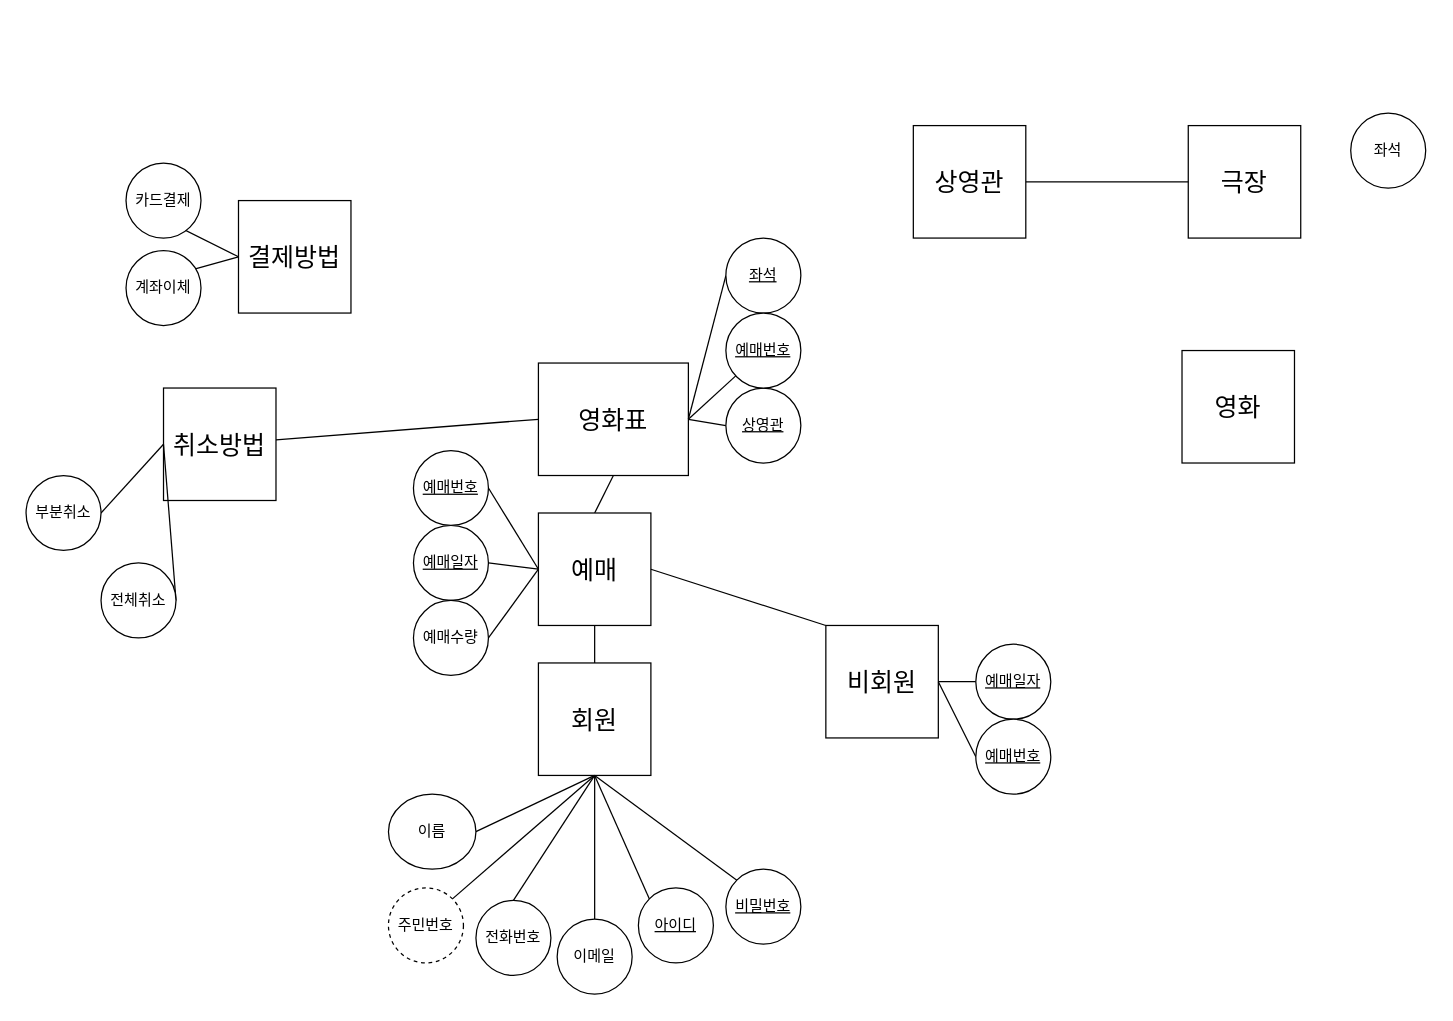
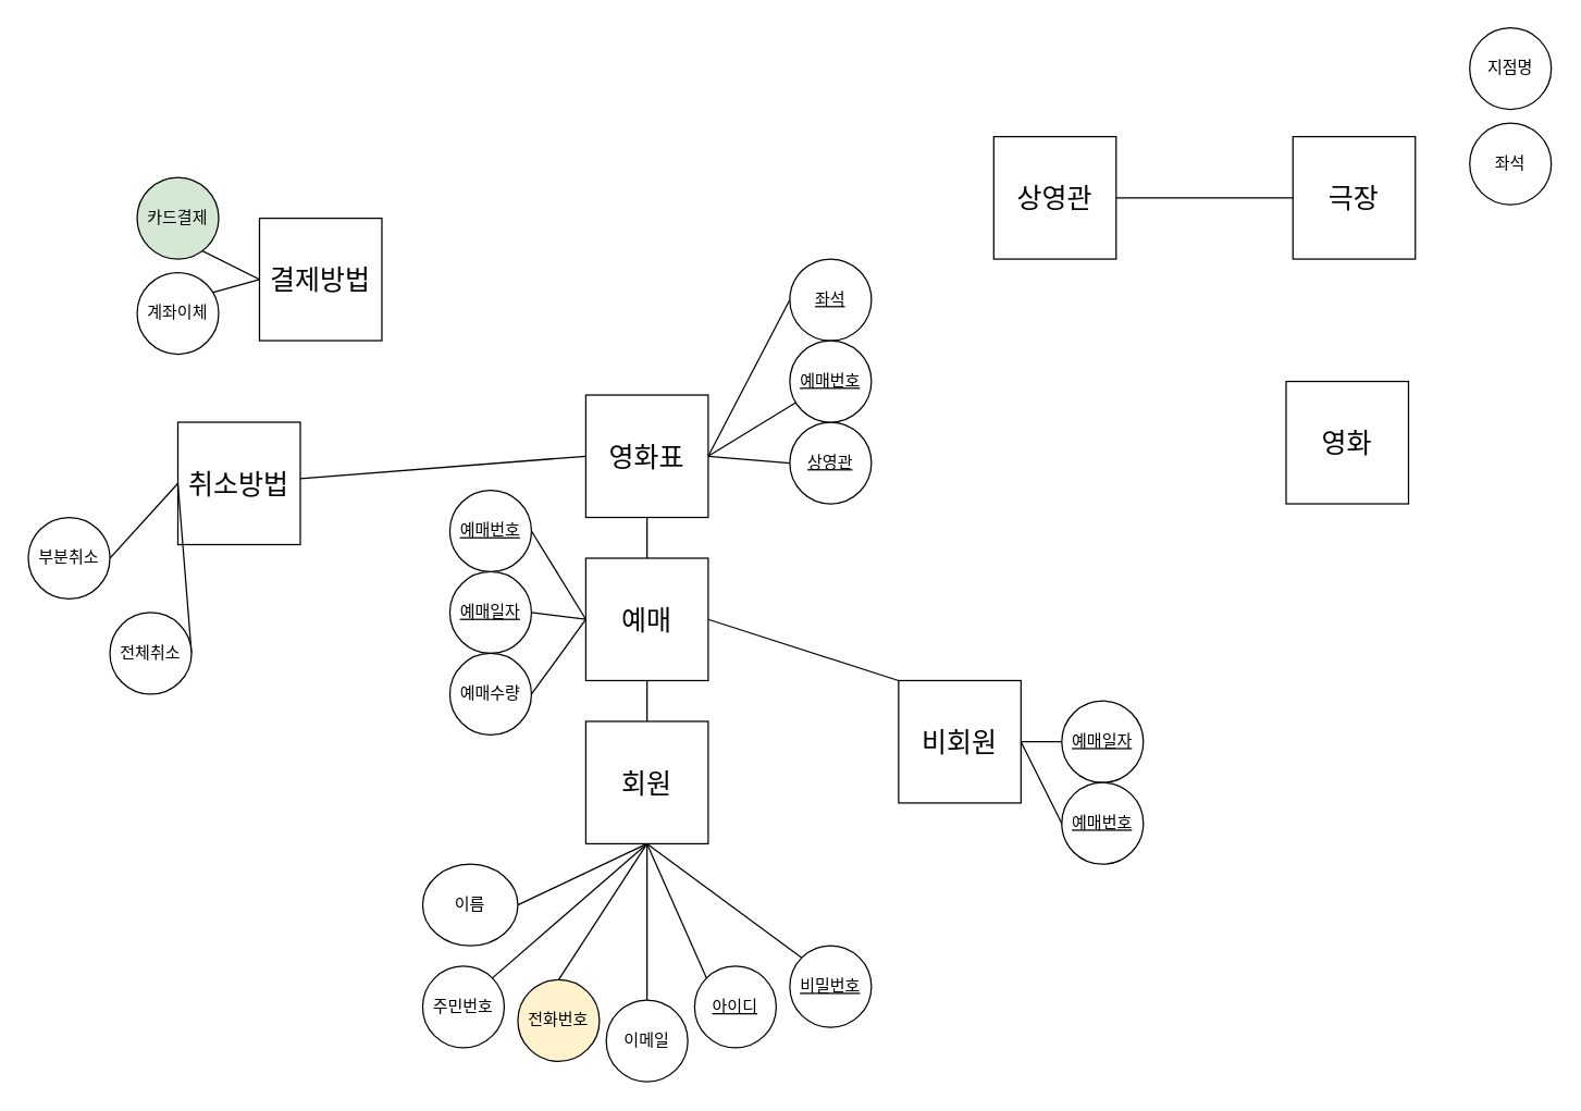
  <mxCell id="0" />
  <mxCell id="1" parent="0" />
  <mxCell id="2" style="edgeStyle=none;shape=connector;rounded=0;orthogonalLoop=1;jettySize=auto;html=1;exitX=0.5;exitY=0;exitDx=0;exitDy=0;entryX=0.5;entryY=1;entryDx=0;entryDy=0;labelBackgroundColor=default;strokeColor=default;fontFamily=Helvetica;fontSize=11;fontColor=default;endArrow=none;endFill=0;" edge="1" parent="1" source="3" target="27"><mxGeometry relative="1" as="geometry" /></mxCell>
  <mxCell id="3" value="회원" style="whiteSpace=wrap;html=1;aspect=fixed;fontSize=20;" vertex="1" parent="1"><mxGeometry x="430" y="530" width="90" height="90" as="geometry" /></mxCell>
  <mxCell id="4" value="영화" style="whiteSpace=wrap;html=1;aspect=fixed;fontSize=20;" vertex="1" parent="1"><mxGeometry x="945" y="280" width="90" height="90" as="geometry" /></mxCell>
  <mxCell id="5" value="극장" style="whiteSpace=wrap;html=1;aspect=fixed;fontSize=20;" vertex="1" parent="1"><mxGeometry x="950" y="100" width="90" height="90" as="geometry" /></mxCell>
  <mxCell id="6" style="edgeStyle=none;shape=connector;rounded=0;orthogonalLoop=1;jettySize=auto;html=1;exitX=1;exitY=0;exitDx=0;exitDy=0;entryX=0.5;entryY=1;entryDx=0;entryDy=0;labelBackgroundColor=default;strokeColor=default;fontFamily=Helvetica;fontSize=11;fontColor=default;endArrow=none;endFill=0;" edge="1" parent="1" source="7" target="3"><mxGeometry relative="1" as="geometry" /></mxCell>
- <mxCell id="7" value="주민번호" style="ellipse;whiteSpace=wrap;html=1;aspect=fixed;dashed=1;" vertex="1" parent="1"><mxGeometry x="310" y="710" width="60" height="60" as="geometry" /></mxCell>
+ <mxCell id="7" value="주민번호" style="ellipse;whiteSpace=wrap;html=1;aspect=fixed;" vertex="1" parent="1"><mxGeometry x="310" y="710" width="60" height="60" as="geometry" /></mxCell>
  <mxCell id="8" style="edgeStyle=none;shape=connector;rounded=0;orthogonalLoop=1;jettySize=auto;html=1;exitX=0.5;exitY=0;exitDx=0;exitDy=0;entryX=0.5;entryY=1;entryDx=0;entryDy=0;labelBackgroundColor=default;strokeColor=default;fontFamily=Helvetica;fontSize=11;fontColor=default;endArrow=none;endFill=0;" edge="1" parent="1" source="9" target="3"><mxGeometry relative="1" as="geometry" /></mxCell>
- <mxCell id="9" value="전화번호" style="ellipse;whiteSpace=wrap;html=1;aspect=fixed;" vertex="1" parent="1"><mxGeometry x="380" y="720" width="60" height="60" as="geometry" /></mxCell>
+ <mxCell id="9" value="전화번호" style="ellipse;whiteSpace=wrap;html=1;aspect=fixed;fillColor=#fff2cc;" vertex="1" parent="1"><mxGeometry x="380" y="720" width="60" height="60" as="geometry" /></mxCell>
  <mxCell id="10" style="edgeStyle=none;shape=connector;rounded=0;orthogonalLoop=1;jettySize=auto;html=1;exitX=0.5;exitY=0;exitDx=0;exitDy=0;entryX=0.5;entryY=1;entryDx=0;entryDy=0;labelBackgroundColor=default;strokeColor=default;fontFamily=Helvetica;fontSize=11;fontColor=default;endArrow=none;endFill=0;" edge="1" parent="1" source="11" target="3"><mxGeometry relative="1" as="geometry" /></mxCell>
  <mxCell id="11" value="이메일" style="ellipse;whiteSpace=wrap;html=1;aspect=fixed;" vertex="1" parent="1"><mxGeometry x="445" y="735" width="60" height="60" as="geometry" /></mxCell>
  <mxCell id="12" style="edgeStyle=none;shape=connector;rounded=0;orthogonalLoop=1;jettySize=auto;html=1;exitX=0;exitY=0;exitDx=0;exitDy=0;entryX=0.5;entryY=1;entryDx=0;entryDy=0;labelBackgroundColor=default;strokeColor=default;fontFamily=Helvetica;fontSize=11;fontColor=default;endArrow=none;endFill=0;" edge="1" parent="1" source="13" target="3"><mxGeometry relative="1" as="geometry" /></mxCell>
  <mxCell id="13" value="아이디" style="ellipse;whiteSpace=wrap;html=1;aspect=fixed;fontStyle=4" vertex="1" parent="1"><mxGeometry x="510" y="710" width="60" height="60" as="geometry" /></mxCell>
  <mxCell id="14" style="edgeStyle=none;shape=connector;rounded=0;orthogonalLoop=1;jettySize=auto;html=1;exitX=0;exitY=0;exitDx=0;exitDy=0;entryX=0.5;entryY=1;entryDx=0;entryDy=0;labelBackgroundColor=default;strokeColor=default;fontFamily=Helvetica;fontSize=11;fontColor=default;endArrow=none;endFill=0;" edge="1" parent="1" source="15" target="3"><mxGeometry relative="1" as="geometry" /></mxCell>
  <mxCell id="15" value="비밀번호" style="ellipse;whiteSpace=wrap;html=1;aspect=fixed;fontStyle=4" vertex="1" parent="1"><mxGeometry x="580" y="695" width="60" height="60" as="geometry" /></mxCell>
  <mxCell id="16" style="rounded=0;orthogonalLoop=1;jettySize=auto;html=1;exitX=1;exitY=0.5;exitDx=0;exitDy=0;endArrow=none;endFill=0;" edge="1" parent="1" source="17"><mxGeometry relative="1" as="geometry"><mxPoint x="475" y="620" as="targetPoint" /></mxGeometry></mxCell>
  <mxCell id="17" value="이름" style="ellipse;whiteSpace=wrap;html=1;aspect=fixed;" vertex="1" parent="1"><mxGeometry x="310" y="635" width="70" height="60" as="geometry" /></mxCell>
- <mxCell id="18" value="영화표" style="whiteSpace=wrap;html=1;aspect=fixed;fontSize=20;" vertex="1" parent="1"><mxGeometry x="430" y="290" width="120" height="90" as="geometry" /></mxCell>
+ <mxCell id="18" value="영화표" style="whiteSpace=wrap;html=1;aspect=fixed;fontSize=20;" vertex="1" parent="1"><mxGeometry x="430" y="290" width="90" height="90" as="geometry" /></mxCell>
  <mxCell id="19" style="edgeStyle=none;shape=connector;rounded=0;orthogonalLoop=1;jettySize=auto;html=1;entryX=0;entryY=0.5;entryDx=0;entryDy=0;labelBackgroundColor=default;strokeColor=default;fontFamily=Helvetica;fontSize=11;fontColor=default;endArrow=none;endFill=0;" edge="1" parent="1" source="20" target="18"><mxGeometry relative="1" as="geometry" /></mxCell>
  <mxCell id="20" value="취소방법" style="whiteSpace=wrap;html=1;aspect=fixed;fontSize=20;" vertex="1" parent="1"><mxGeometry x="130" y="310" width="90" height="90" as="geometry" /></mxCell>
  <mxCell id="21" value="결제방법" style="whiteSpace=wrap;html=1;aspect=fixed;fontSize=20;" vertex="1" parent="1"><mxGeometry x="190" y="160" width="90" height="90" as="geometry" /></mxCell>
  <mxCell id="22" style="edgeStyle=none;shape=connector;rounded=0;orthogonalLoop=1;jettySize=auto;html=1;exitX=0;exitY=0.5;exitDx=0;exitDy=0;entryX=0;entryY=0.5;entryDx=0;entryDy=0;labelBackgroundColor=default;strokeColor=default;fontFamily=Helvetica;fontSize=11;fontColor=default;endArrow=none;endFill=0;" edge="1" parent="1" source="23" target="21"><mxGeometry relative="1" as="geometry" /></mxCell>
- <mxCell id="23" value="카드결제" style="ellipse;whiteSpace=wrap;html=1;aspect=fixed;" vertex="1" parent="1"><mxGeometry x="100" y="130" width="60" height="60" as="geometry" /></mxCell>
+ <mxCell id="23" value="카드결제" style="ellipse;whiteSpace=wrap;html=1;aspect=fixed;fillColor=#d5e8d4;" vertex="1" parent="1"><mxGeometry x="100" y="130" width="60" height="60" as="geometry" /></mxCell>
  <mxCell id="24" style="edgeStyle=none;shape=connector;rounded=0;orthogonalLoop=1;jettySize=auto;html=1;exitX=0;exitY=0.5;exitDx=0;exitDy=0;entryX=0;entryY=0.5;entryDx=0;entryDy=0;labelBackgroundColor=default;strokeColor=default;fontFamily=Helvetica;fontSize=11;fontColor=default;endArrow=none;endFill=0;" edge="1" parent="1" source="25" target="21"><mxGeometry relative="1" as="geometry" /></mxCell>
  <mxCell id="25" value="계좌이체" style="ellipse;whiteSpace=wrap;html=1;aspect=fixed;" vertex="1" parent="1"><mxGeometry x="100" y="200" width="60" height="60" as="geometry" /></mxCell>
  <mxCell id="26" style="edgeStyle=none;shape=connector;rounded=0;orthogonalLoop=1;jettySize=auto;html=1;exitX=0.5;exitY=0;exitDx=0;exitDy=0;entryX=0.5;entryY=1;entryDx=0;entryDy=0;labelBackgroundColor=default;strokeColor=default;fontFamily=Helvetica;fontSize=11;fontColor=default;endArrow=none;endFill=0;" edge="1" parent="1" source="27" target="18"><mxGeometry relative="1" as="geometry" /></mxCell>
  <mxCell id="27" value="예매" style="whiteSpace=wrap;html=1;aspect=fixed;fontSize=20;" vertex="1" parent="1"><mxGeometry x="430" y="410" width="90" height="90" as="geometry" /></mxCell>
  <mxCell id="28" style="edgeStyle=none;shape=connector;rounded=0;orthogonalLoop=1;jettySize=auto;html=1;exitX=0;exitY=0;exitDx=0;exitDy=0;entryX=1;entryY=0.5;entryDx=0;entryDy=0;labelBackgroundColor=default;strokeColor=default;fontFamily=Helvetica;fontSize=11;fontColor=default;endArrow=none;endFill=0;" edge="1" parent="1" source="29" target="27"><mxGeometry relative="1" as="geometry" /></mxCell>
  <mxCell id="29" value="비회원" style="whiteSpace=wrap;html=1;aspect=fixed;fontSize=20;" vertex="1" parent="1"><mxGeometry x="660" y="500" width="90" height="90" as="geometry" /></mxCell>
  <mxCell id="30" style="edgeStyle=none;shape=connector;rounded=0;orthogonalLoop=1;jettySize=auto;html=1;exitX=1;exitY=0.5;exitDx=0;exitDy=0;entryX=0;entryY=0.5;entryDx=0;entryDy=0;labelBackgroundColor=default;strokeColor=default;fontFamily=Helvetica;fontSize=11;fontColor=default;endArrow=none;endFill=0;" edge="1" parent="1" source="31" target="20"><mxGeometry relative="1" as="geometry" /></mxCell>
  <mxCell id="31" value="전체취소" style="ellipse;whiteSpace=wrap;html=1;aspect=fixed;" vertex="1" parent="1"><mxGeometry x="80" y="450" width="60" height="60" as="geometry" /></mxCell>
  <mxCell id="32" style="edgeStyle=none;shape=connector;rounded=0;orthogonalLoop=1;jettySize=auto;html=1;exitX=1;exitY=0.5;exitDx=0;exitDy=0;entryX=0;entryY=0.5;entryDx=0;entryDy=0;labelBackgroundColor=default;strokeColor=default;fontFamily=Helvetica;fontSize=11;fontColor=default;endArrow=none;endFill=0;" edge="1" parent="1" source="33" target="20"><mxGeometry relative="1" as="geometry" /></mxCell>
  <mxCell id="33" value="부분취소" style="ellipse;whiteSpace=wrap;html=1;aspect=fixed;" vertex="1" parent="1"><mxGeometry x="20" y="380" width="60" height="60" as="geometry" /></mxCell>
  <mxCell id="34" style="edgeStyle=none;shape=connector;rounded=0;orthogonalLoop=1;jettySize=auto;html=1;exitX=0;exitY=0.5;exitDx=0;exitDy=0;entryX=1;entryY=0.5;entryDx=0;entryDy=0;labelBackgroundColor=default;strokeColor=default;fontFamily=Helvetica;fontSize=11;fontColor=default;endArrow=none;endFill=0;" edge="1" parent="1" source="35" target="18"><mxGeometry relative="1" as="geometry" /></mxCell>
  <mxCell id="35" value="상영관" style="ellipse;whiteSpace=wrap;html=1;aspect=fixed;fontStyle=4" vertex="1" parent="1"><mxGeometry x="580" y="310" width="60" height="60" as="geometry" /></mxCell>
  <mxCell id="36" style="edgeStyle=none;shape=connector;rounded=0;orthogonalLoop=1;jettySize=auto;html=1;exitX=0;exitY=0.5;exitDx=0;exitDy=0;entryX=1;entryY=0.5;entryDx=0;entryDy=0;labelBackgroundColor=default;strokeColor=default;fontFamily=Helvetica;fontSize=11;fontColor=default;endArrow=none;endFill=0;" edge="1" parent="1" source="37" target="18"><mxGeometry relative="1" as="geometry" /></mxCell>
  <mxCell id="37" value="좌석" style="ellipse;whiteSpace=wrap;html=1;aspect=fixed;fontStyle=4" vertex="1" parent="1"><mxGeometry x="580" y="190" width="60" height="60" as="geometry" /></mxCell>
  <mxCell id="38" style="edgeStyle=none;shape=connector;rounded=0;orthogonalLoop=1;jettySize=auto;html=1;exitX=1;exitY=0.5;exitDx=0;exitDy=0;entryX=0;entryY=0.5;entryDx=0;entryDy=0;labelBackgroundColor=default;strokeColor=default;fontFamily=Helvetica;fontSize=11;fontColor=default;endArrow=none;endFill=0;" edge="1" parent="1" source="39" target="27"><mxGeometry relative="1" as="geometry" /></mxCell>
  <mxCell id="39" value="예매일자" style="ellipse;whiteSpace=wrap;html=1;aspect=fixed;fontStyle=4" vertex="1" parent="1"><mxGeometry x="330" y="420" width="60" height="60" as="geometry" /></mxCell>
  <mxCell id="40" style="edgeStyle=none;shape=connector;rounded=0;orthogonalLoop=1;jettySize=auto;html=1;exitX=1;exitY=0.5;exitDx=0;exitDy=0;labelBackgroundColor=default;strokeColor=default;fontFamily=Helvetica;fontSize=11;fontColor=default;endArrow=none;endFill=0;" edge="1" parent="1" source="41"><mxGeometry relative="1" as="geometry"><mxPoint x="430" y="455" as="targetPoint" /></mxGeometry></mxCell>
  <mxCell id="41" value="예매수량" style="ellipse;whiteSpace=wrap;html=1;aspect=fixed;" vertex="1" parent="1"><mxGeometry x="330" y="480" width="60" height="60" as="geometry" /></mxCell>
  <mxCell id="42" style="edgeStyle=none;shape=connector;rounded=0;orthogonalLoop=1;jettySize=auto;html=1;entryX=1;entryY=0.5;entryDx=0;entryDy=0;labelBackgroundColor=default;strokeColor=default;fontFamily=Helvetica;fontSize=11;fontColor=default;endArrow=none;endFill=0;" edge="1" parent="1" source="43" target="18"><mxGeometry relative="1" as="geometry" /></mxCell>
  <mxCell id="43" value="예매번호" style="ellipse;whiteSpace=wrap;html=1;aspect=fixed;fontStyle=4" vertex="1" parent="1"><mxGeometry x="580" y="250" width="60" height="60" as="geometry" /></mxCell>
  <mxCell id="44" style="edgeStyle=none;shape=connector;rounded=0;orthogonalLoop=1;jettySize=auto;html=1;exitX=1;exitY=0.5;exitDx=0;exitDy=0;entryX=0;entryY=0.5;entryDx=0;entryDy=0;labelBackgroundColor=default;strokeColor=default;fontFamily=Helvetica;fontSize=11;fontColor=default;endArrow=none;endFill=0;" edge="1" parent="1" source="45" target="5"><mxGeometry relative="1" as="geometry" /></mxCell>
  <mxCell id="45" value="상영관" style="whiteSpace=wrap;html=1;aspect=fixed;fontSize=20;" vertex="1" parent="1"><mxGeometry x="730" y="100" width="90" height="90" as="geometry" /></mxCell>
  <mxCell id="46" value="좌석" style="ellipse;whiteSpace=wrap;html=1;aspect=fixed;" vertex="1" parent="1"><mxGeometry x="1080" y="90" width="60" height="60" as="geometry" /></mxCell>
+ <mxCell id="47" value="지점명" style="ellipse;whiteSpace=wrap;html=1;aspect=fixed;" vertex="1" parent="1"><mxGeometry x="1080" y="20" width="60" height="60" as="geometry" /></mxCell>
  <mxCell id="48" style="edgeStyle=none;shape=connector;rounded=0;orthogonalLoop=1;jettySize=auto;html=1;exitX=1;exitY=0.5;exitDx=0;exitDy=0;entryX=0;entryY=0.5;entryDx=0;entryDy=0;labelBackgroundColor=default;strokeColor=default;fontFamily=Helvetica;fontSize=11;fontColor=default;endArrow=none;endFill=0;" edge="1" parent="1" source="49" target="27"><mxGeometry relative="1" as="geometry" /></mxCell>
  <mxCell id="49" value="예매번호" style="ellipse;whiteSpace=wrap;html=1;aspect=fixed;fontStyle=4" vertex="1" parent="1"><mxGeometry x="330" y="360" width="60" height="60" as="geometry" /></mxCell>
  <mxCell id="50" style="edgeStyle=none;shape=connector;rounded=0;orthogonalLoop=1;jettySize=auto;html=1;exitX=0;exitY=0.5;exitDx=0;exitDy=0;entryX=1;entryY=0.5;entryDx=0;entryDy=0;labelBackgroundColor=default;strokeColor=default;fontFamily=Helvetica;fontSize=11;fontColor=default;endArrow=none;endFill=0;" edge="1" parent="1" source="51" target="29"><mxGeometry relative="1" as="geometry" /></mxCell>
  <mxCell id="51" value="예매일자" style="ellipse;whiteSpace=wrap;html=1;aspect=fixed;fontStyle=4" vertex="1" parent="1"><mxGeometry x="780" y="515" width="60" height="60" as="geometry" /></mxCell>
  <mxCell id="52" style="edgeStyle=none;shape=connector;rounded=0;orthogonalLoop=1;jettySize=auto;html=1;exitX=0;exitY=0.5;exitDx=0;exitDy=0;entryX=1;entryY=0.5;entryDx=0;entryDy=0;labelBackgroundColor=default;strokeColor=default;fontFamily=Helvetica;fontSize=11;fontColor=default;endArrow=none;endFill=0;" edge="1" parent="1" source="53" target="29"><mxGeometry relative="1" as="geometry" /></mxCell>
  <mxCell id="53" value="예매번호" style="ellipse;whiteSpace=wrap;html=1;aspect=fixed;fontStyle=4" vertex="1" parent="1"><mxGeometry x="780" y="575" width="60" height="60" as="geometry" /></mxCell>
